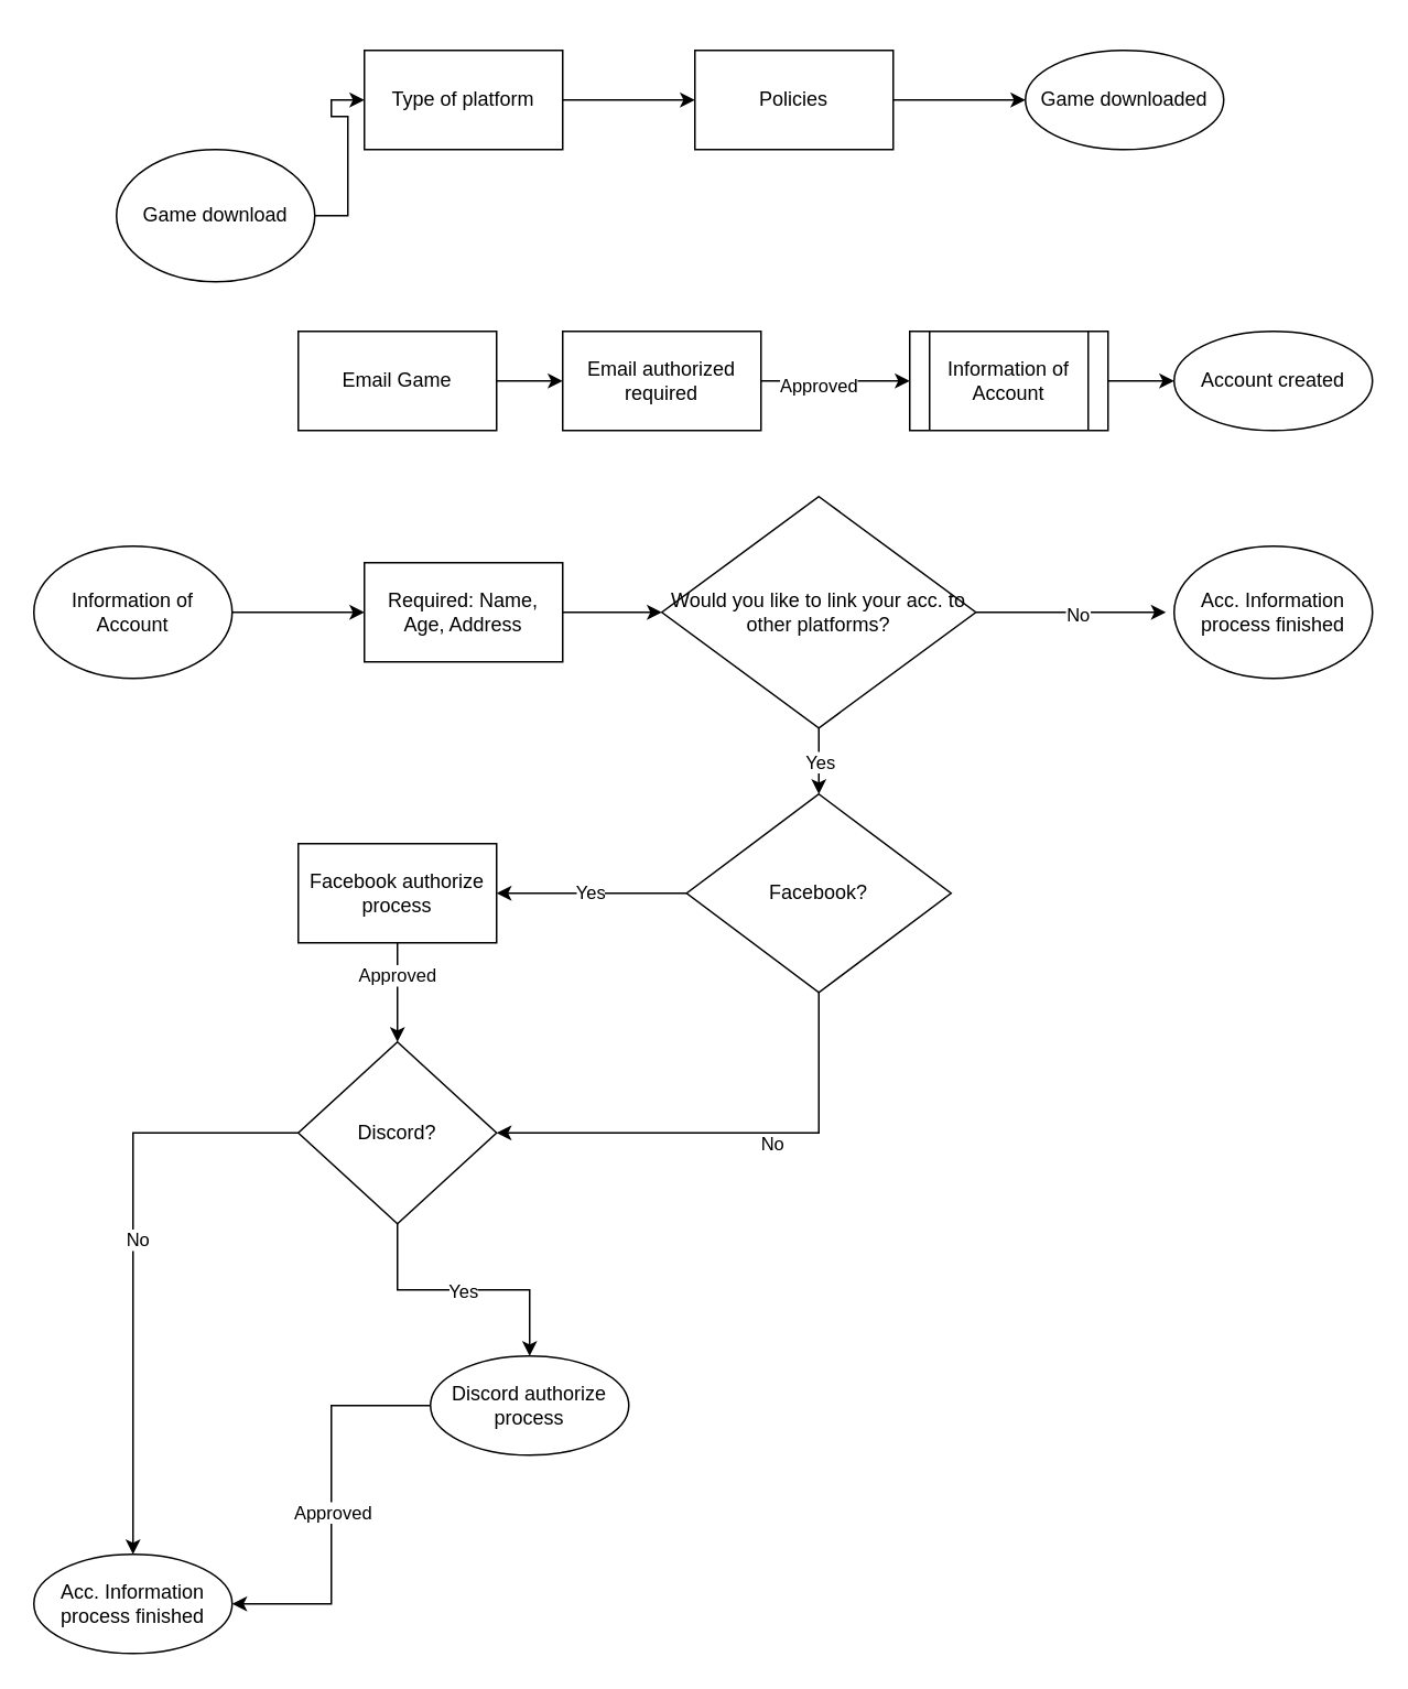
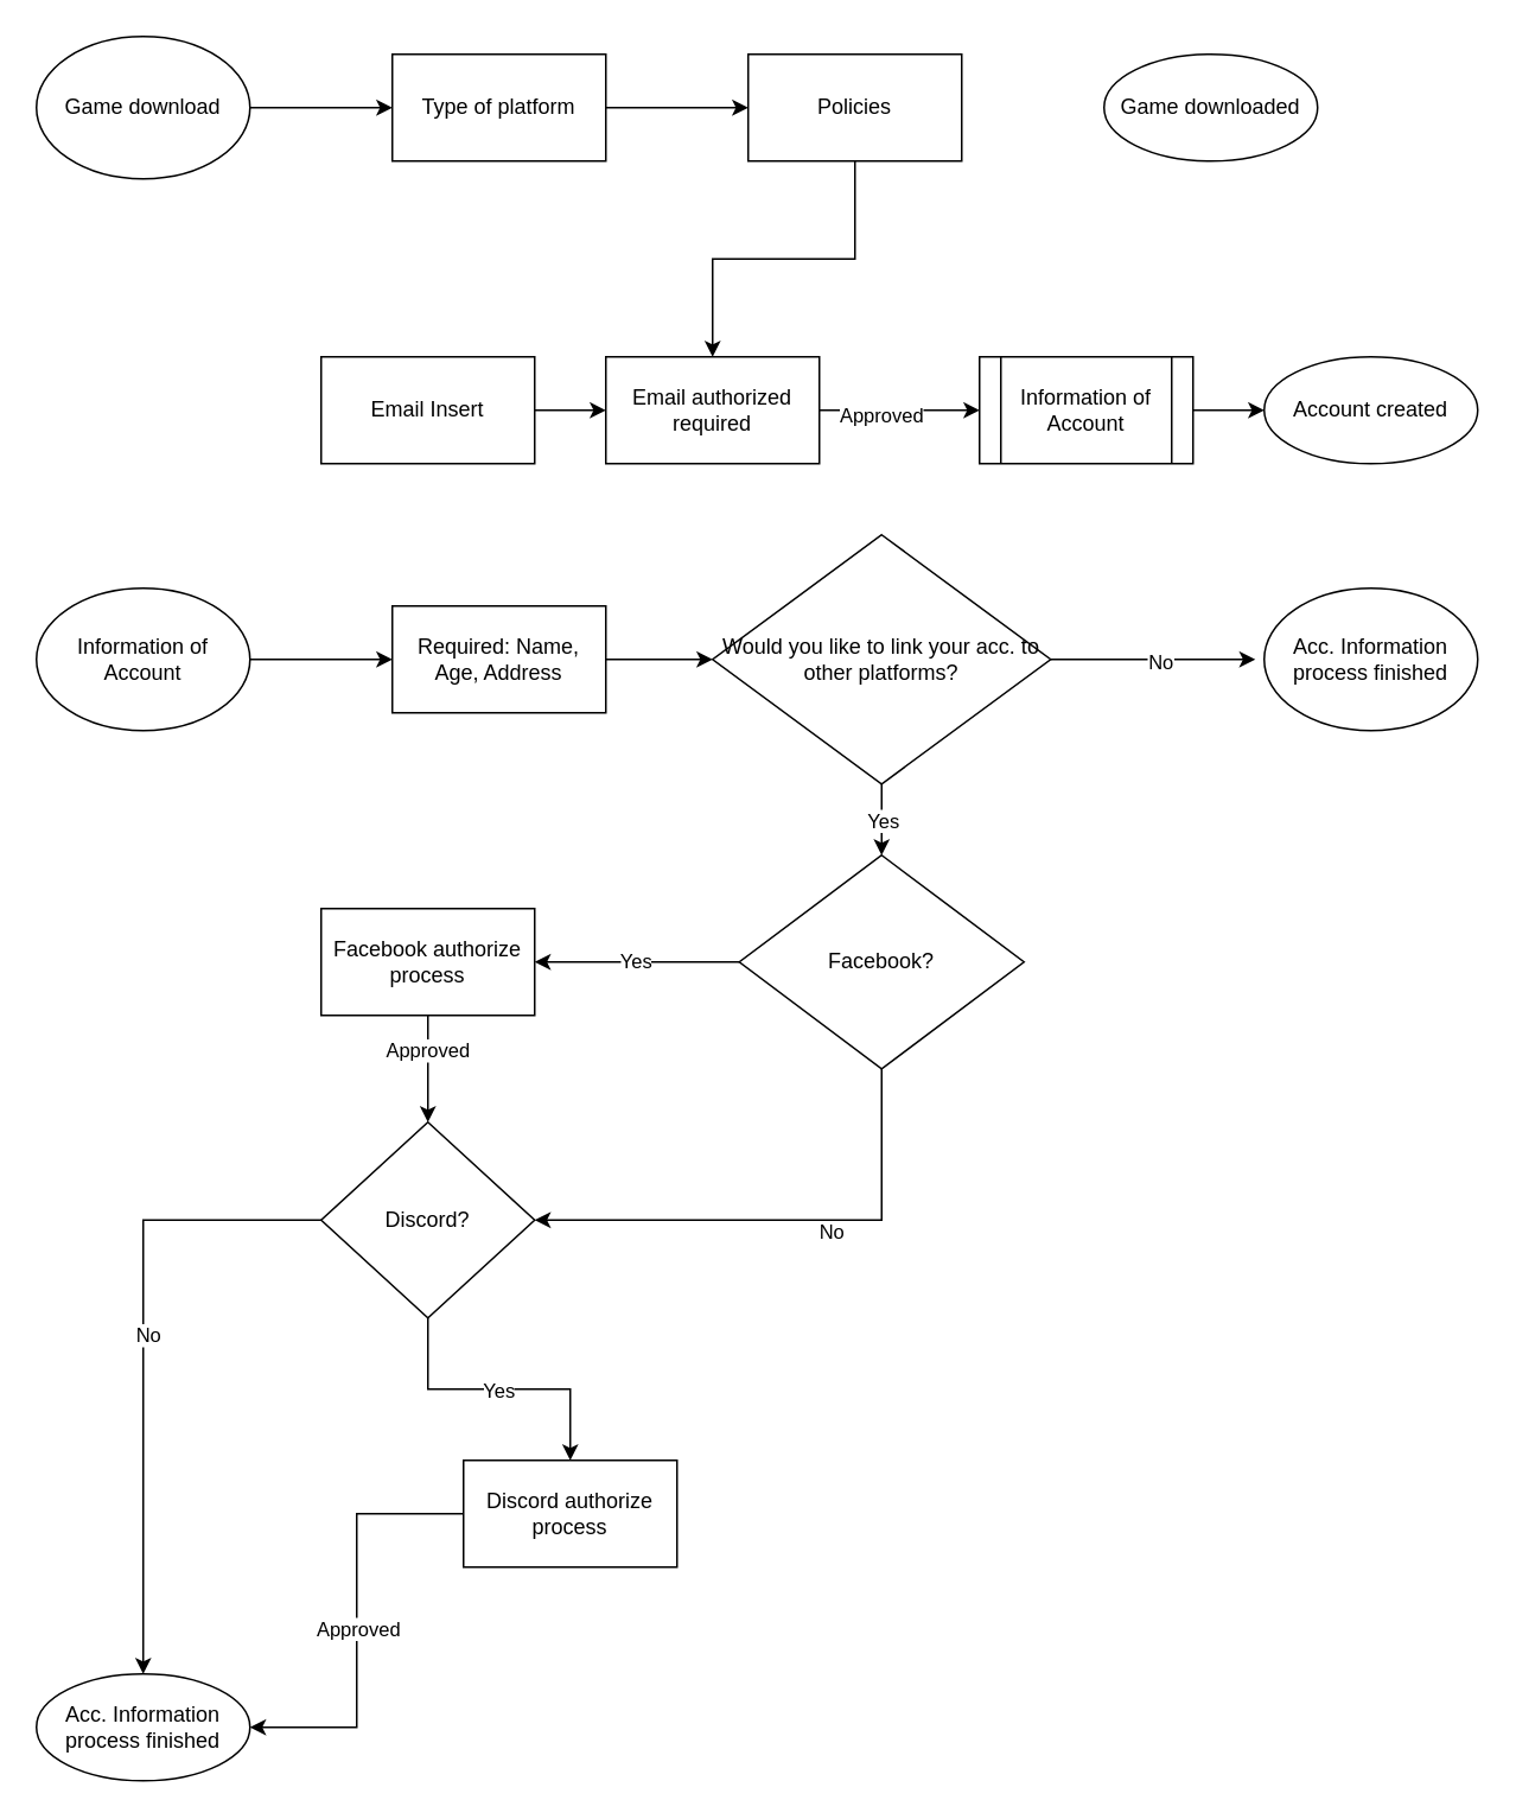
  <mxCell id="0" />
  <mxCell id="1" parent="0" />
  <mxCell id="2" value="" style="edgeStyle=orthogonalEdgeStyle;rounded=0;orthogonalLoop=1;jettySize=auto;html=1;" edge="1" parent="1" source="3" target="5"><mxGeometry relative="1" as="geometry" /></mxCell>
- <mxCell id="3" value="Game download" style="ellipse;whiteSpace=wrap;html=1;" vertex="1" parent="1"><mxGeometry x="70" y="90" width="120" height="80" as="geometry" /></mxCell>
+ <mxCell id="3" value="Game download" style="ellipse;whiteSpace=wrap;html=1;" vertex="1" parent="1"><mxGeometry x="20" y="20" width="120" height="80" as="geometry" /></mxCell>
  <mxCell id="4" value="" style="edgeStyle=orthogonalEdgeStyle;rounded=0;orthogonalLoop=1;jettySize=auto;html=1;" edge="1" parent="1" source="5" target="7"><mxGeometry relative="1" as="geometry" /></mxCell>
  <mxCell id="5" value="Type of platform" style="whiteSpace=wrap;html=1;" vertex="1" parent="1"><mxGeometry x="220" y="30" width="120" height="60" as="geometry" /></mxCell>
- <mxCell id="6" value="" style="edgeStyle=orthogonalEdgeStyle;rounded=0;orthogonalLoop=1;jettySize=auto;html=1;" edge="1" parent="1" source="7" target="8"><mxGeometry relative="1" as="geometry" /></mxCell>
+ <mxCell id="6" value="" style="edgeStyle=orthogonalEdgeStyle;rounded=0;orthogonalLoop=1;jettySize=auto;html=1;" edge="1" parent="1" source="7" target="42"><mxGeometry relative="1" as="geometry" /></mxCell>
  <mxCell id="7" value="Policies" style="whiteSpace=wrap;html=1;" vertex="1" parent="1"><mxGeometry x="420" y="30" width="120" height="60" as="geometry" /></mxCell>
  <mxCell id="8" value="Game downloaded" style="ellipse;whiteSpace=wrap;html=1;" vertex="1" parent="1"><mxGeometry x="620" y="30" width="120" height="60" as="geometry" /></mxCell>
  <mxCell id="9" value="" style="edgeStyle=orthogonalEdgeStyle;rounded=0;orthogonalLoop=1;jettySize=auto;html=1;" edge="1" parent="1" source="10" target="42"><mxGeometry relative="1" as="geometry" /></mxCell>
- <mxCell id="10" value="Email Game" style="whiteSpace=wrap;html=1;" vertex="1" parent="1"><mxGeometry x="180" y="200" width="120" height="60" as="geometry" /></mxCell>
+ <mxCell id="10" value="Email Insert" style="whiteSpace=wrap;html=1;" vertex="1" parent="1"><mxGeometry x="180" y="200" width="120" height="60" as="geometry" /></mxCell>
  <mxCell id="11" value="Account created" style="ellipse;whiteSpace=wrap;html=1;" vertex="1" parent="1"><mxGeometry x="710" y="200" width="120" height="60" as="geometry" /></mxCell>
  <mxCell id="12" value="" style="edgeStyle=orthogonalEdgeStyle;rounded=0;orthogonalLoop=1;jettySize=auto;html=1;" edge="1" parent="1" source="13" target="11"><mxGeometry relative="1" as="geometry" /></mxCell>
  <mxCell id="13" value="Information of Account" style="shape=process;whiteSpace=wrap;html=1;backgroundOutline=1;" vertex="1" parent="1"><mxGeometry x="550" y="200" width="120" height="60" as="geometry" /></mxCell>
  <mxCell id="14" value="" style="edgeStyle=orthogonalEdgeStyle;rounded=0;orthogonalLoop=1;jettySize=auto;html=1;" edge="1" parent="1" source="15" target="17"><mxGeometry relative="1" as="geometry" /></mxCell>
  <mxCell id="15" value="Information of Account" style="ellipse;whiteSpace=wrap;html=1;" vertex="1" parent="1"><mxGeometry x="20" y="330" width="120" height="80" as="geometry" /></mxCell>
  <mxCell id="16" value="" style="edgeStyle=orthogonalEdgeStyle;rounded=0;orthogonalLoop=1;jettySize=auto;html=1;" edge="1" parent="1" source="17" target="22"><mxGeometry relative="1" as="geometry" /></mxCell>
  <mxCell id="17" value="Required: Name, Age, Address" style="whiteSpace=wrap;html=1;" vertex="1" parent="1"><mxGeometry x="220" y="340" width="120" height="60" as="geometry" /></mxCell>
  <mxCell id="18" value="" style="edgeStyle=orthogonalEdgeStyle;rounded=0;orthogonalLoop=1;jettySize=auto;html=1;" edge="1" parent="1" source="22" target="26"><mxGeometry relative="1" as="geometry" /></mxCell>
  <mxCell id="19" value="Yes&lt;br&gt;" style="edgeLabel;html=1;align=center;verticalAlign=middle;resizable=0;points=[];" vertex="1" connectable="0" parent="18"><mxGeometry x="0.36" relative="1" as="geometry"><mxPoint y="-7" as="offset" /></mxGeometry></mxCell>
  <mxCell id="20" value="" style="edgeStyle=orthogonalEdgeStyle;rounded=0;orthogonalLoop=1;jettySize=auto;html=1;" edge="1" parent="1" source="22"><mxGeometry relative="1" as="geometry"><mxPoint x="705" y="370" as="targetPoint" /></mxGeometry></mxCell>
  <mxCell id="21" value="No" style="edgeLabel;html=1;align=center;verticalAlign=middle;resizable=0;points=[];" vertex="1" connectable="0" parent="20"><mxGeometry x="0.078" y="-1" relative="1" as="geometry"><mxPoint as="offset" /></mxGeometry></mxCell>
  <mxCell id="22" value="Would you like to link your acc. to other platforms?" style="rhombus;whiteSpace=wrap;html=1;" vertex="1" parent="1"><mxGeometry x="400" y="300" width="190" height="140" as="geometry" /></mxCell>
  <mxCell id="23" value="Yes" style="edgeStyle=orthogonalEdgeStyle;rounded=0;orthogonalLoop=1;jettySize=auto;html=1;" edge="1" parent="1" source="26" target="29"><mxGeometry relative="1" as="geometry" /></mxCell>
  <mxCell id="24" value="" style="edgeStyle=orthogonalEdgeStyle;rounded=0;orthogonalLoop=1;jettySize=auto;html=1;exitX=0.5;exitY=1;exitDx=0;exitDy=0;entryX=1;entryY=0.5;entryDx=0;entryDy=0;" edge="1" parent="1" source="26" target="35"><mxGeometry relative="1" as="geometry"><mxPoint x="700" y="540" as="targetPoint" /></mxGeometry></mxCell>
  <mxCell id="25" value="No" style="edgeLabel;html=1;align=center;verticalAlign=middle;resizable=0;points=[];" vertex="1" connectable="0" parent="24"><mxGeometry x="-0.183" y="3" relative="1" as="geometry"><mxPoint y="3" as="offset" /></mxGeometry></mxCell>
  <mxCell id="26" value="Facebook?" style="rhombus;whiteSpace=wrap;html=1;" vertex="1" parent="1"><mxGeometry x="415" y="480" width="160" height="120" as="geometry" /></mxCell>
  <mxCell id="27" value="" style="edgeStyle=orthogonalEdgeStyle;rounded=0;orthogonalLoop=1;jettySize=auto;html=1;" edge="1" parent="1" source="29" target="35"><mxGeometry relative="1" as="geometry" /></mxCell>
  <mxCell id="28" value="Approved" style="edgeLabel;html=1;align=center;verticalAlign=middle;resizable=0;points=[];" vertex="1" connectable="0" parent="27"><mxGeometry x="-0.367" y="-1" relative="1" as="geometry"><mxPoint as="offset" /></mxGeometry></mxCell>
  <mxCell id="29" value="Facebook authorize process" style="whiteSpace=wrap;html=1;" vertex="1" parent="1"><mxGeometry x="180" y="510" width="120" height="60" as="geometry" /></mxCell>
  <mxCell id="30" value="Acc. Information process finished" style="ellipse;whiteSpace=wrap;html=1;" vertex="1" parent="1"><mxGeometry x="710" y="330" width="120" height="80" as="geometry" /></mxCell>
  <mxCell id="31" value="" style="edgeStyle=orthogonalEdgeStyle;rounded=0;orthogonalLoop=1;jettySize=auto;html=1;exitX=0.5;exitY=1;exitDx=0;exitDy=0;" edge="1" parent="1" source="35" target="38"><mxGeometry relative="1" as="geometry" /></mxCell>
  <mxCell id="32" value="Yes" style="edgeLabel;html=1;align=center;verticalAlign=middle;resizable=0;points=[];" vertex="1" connectable="0" parent="31"><mxGeometry x="-0.025" y="-4" relative="1" as="geometry"><mxPoint x="1" y="-4" as="offset" /></mxGeometry></mxCell>
  <mxCell id="33" style="edgeStyle=orthogonalEdgeStyle;rounded=0;orthogonalLoop=1;jettySize=auto;html=1;exitX=0;exitY=0.5;exitDx=0;exitDy=0;entryX=0.5;entryY=0;entryDx=0;entryDy=0;" edge="1" parent="1" source="35" target="39"><mxGeometry relative="1" as="geometry"><Array as="points"><mxPoint x="80" y="685" /></Array></mxGeometry></mxCell>
  <mxCell id="34" value="No" style="edgeLabel;html=1;align=center;verticalAlign=middle;resizable=0;points=[];" vertex="1" connectable="0" parent="33"><mxGeometry x="-0.075" y="2" relative="1" as="geometry"><mxPoint as="offset" /></mxGeometry></mxCell>
  <mxCell id="35" value="Discord?" style="rhombus;whiteSpace=wrap;html=1;" vertex="1" parent="1"><mxGeometry x="180" y="630" width="120" height="110" as="geometry" /></mxCell>
  <mxCell id="36" value="" style="edgeStyle=orthogonalEdgeStyle;rounded=0;orthogonalLoop=1;jettySize=auto;html=1;entryX=1;entryY=0.5;entryDx=0;entryDy=0;" edge="1" parent="1" source="38" target="39"><mxGeometry relative="1" as="geometry" /></mxCell>
  <mxCell id="37" value="Approved" style="edgeLabel;html=1;align=center;verticalAlign=middle;resizable=0;points=[];" vertex="1" connectable="0" parent="36"><mxGeometry x="0.033" relative="1" as="geometry"><mxPoint as="offset" /></mxGeometry></mxCell>
- <mxCell id="38" value="Discord authorize process" style="ellipse;whiteSpace=wrap;html=1;" vertex="1" parent="1"><mxGeometry x="260" y="820" width="120" height="60" as="geometry" /></mxCell>
+ <mxCell id="38" value="Discord authorize process" style="whiteSpace=wrap;html=1;" vertex="1" parent="1"><mxGeometry x="260" y="820" width="120" height="60" as="geometry" /></mxCell>
  <mxCell id="39" value="Acc. Information process finished" style="ellipse;whiteSpace=wrap;html=1;" vertex="1" parent="1"><mxGeometry x="20" y="940" width="120" height="60" as="geometry" /></mxCell>
  <mxCell id="40" value="" style="edgeStyle=orthogonalEdgeStyle;rounded=0;orthogonalLoop=1;jettySize=auto;html=1;" edge="1" parent="1" source="42" target="13"><mxGeometry relative="1" as="geometry" /></mxCell>
  <mxCell id="41" value="Approved" style="edgeLabel;html=1;align=center;verticalAlign=middle;resizable=0;points=[];" vertex="1" connectable="0" parent="40"><mxGeometry x="-0.24" y="-2" relative="1" as="geometry"><mxPoint as="offset" /></mxGeometry></mxCell>
  <mxCell id="42" value="Email authorized required" style="whiteSpace=wrap;html=1;" vertex="1" parent="1"><mxGeometry x="340" y="200" width="120" height="60" as="geometry" /></mxCell>
